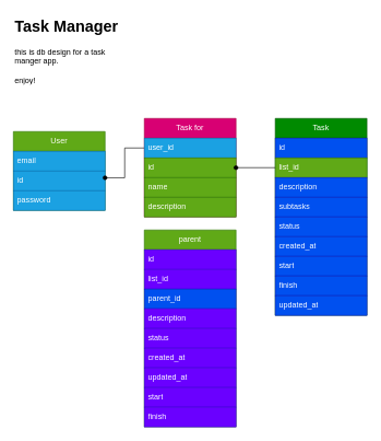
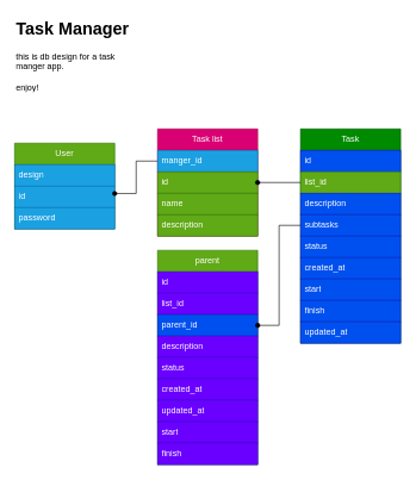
  <mxCell id="0" />
  <mxCell id="1" parent="0" />
  <mxCell id="2" value="User" style="swimlane;fontStyle=0;childLayout=stackLayout;horizontal=1;startSize=30;horizontalStack=0;resizeParent=1;resizeParentMax=0;resizeLast=0;collapsible=1;marginBottom=0;whiteSpace=wrap;html=1;fillColor=#60a917;fontColor=#ffffff;strokeColor=#2D7600;" parent="1" vertex="1"><mxGeometry x="20" y="200" width="140" height="120" as="geometry" /></mxCell>
- <mxCell id="3" value="email" style="text;strokeColor=#006EAF;fillColor=#1ba1e2;align=left;verticalAlign=middle;spacingLeft=4;spacingRight=4;overflow=hidden;points=[[0,0.5],[1,0.5]];portConstraint=eastwest;rotatable=0;whiteSpace=wrap;html=1;fontColor=#ffffff;" parent="2" vertex="1"><mxGeometry y="30" width="140" height="30" as="geometry" /></mxCell>
+ <mxCell id="3" value="design" style="text;strokeColor=#006EAF;fillColor=#1ba1e2;align=left;verticalAlign=middle;spacingLeft=4;spacingRight=4;overflow=hidden;points=[[0,0.5],[1,0.5]];portConstraint=eastwest;rotatable=0;whiteSpace=wrap;html=1;fontColor=#ffffff;" parent="2" vertex="1"><mxGeometry y="30" width="140" height="30" as="geometry" /></mxCell>
  <mxCell id="4" value="id" style="text;strokeColor=#006EAF;fillColor=#1ba1e2;align=left;verticalAlign=middle;spacingLeft=4;spacingRight=4;overflow=hidden;points=[[0,0.5],[1,0.5]];portConstraint=eastwest;rotatable=0;whiteSpace=wrap;html=1;fontColor=#ffffff;" parent="2" vertex="1"><mxGeometry y="60" width="140" height="30" as="geometry" /></mxCell>
  <mxCell id="5" value="password" style="text;strokeColor=#006EAF;fillColor=#1ba1e2;align=left;verticalAlign=middle;spacingLeft=4;spacingRight=4;overflow=hidden;points=[[0,0.5],[1,0.5]];portConstraint=eastwest;rotatable=0;whiteSpace=wrap;html=1;fontColor=#ffffff;" parent="2" vertex="1"><mxGeometry y="90" width="140" height="30" as="geometry" /></mxCell>
  <mxCell id="6" value="Task" style="swimlane;fontStyle=0;childLayout=stackLayout;horizontal=1;startSize=30;horizontalStack=0;resizeParent=1;resizeParentMax=0;resizeLast=0;collapsible=1;marginBottom=0;whiteSpace=wrap;html=1;fillColor=#008a00;fontColor=#ffffff;strokeColor=#005700;" parent="1" vertex="1"><mxGeometry x="420" y="180" width="140" height="300" as="geometry" /></mxCell>
  <mxCell id="7" value="id" style="text;strokeColor=#001DBC;fillColor=#0050ef;align=left;verticalAlign=middle;spacingLeft=4;spacingRight=4;overflow=hidden;points=[[0,0.5],[1,0.5]];portConstraint=eastwest;rotatable=0;whiteSpace=wrap;html=1;fontColor=#ffffff;" parent="6" vertex="1"><mxGeometry y="30" width="140" height="30" as="geometry" /></mxCell>
  <mxCell id="8" value="list_id" style="text;strokeColor=#2D7600;fillColor=#60a917;align=left;verticalAlign=middle;spacingLeft=4;spacingRight=4;overflow=hidden;points=[[0,0.5],[1,0.5]];portConstraint=eastwest;rotatable=0;whiteSpace=wrap;html=1;fontColor=#ffffff;" vertex="1" parent="6"><mxGeometry y="60" width="140" height="30" as="geometry" /></mxCell>
  <mxCell id="9" value="description" style="text;strokeColor=#001DBC;fillColor=#0050ef;align=left;verticalAlign=middle;spacingLeft=4;spacingRight=4;overflow=hidden;points=[[0,0.5],[1,0.5]];portConstraint=eastwest;rotatable=0;whiteSpace=wrap;html=1;fontColor=#ffffff;" parent="6" vertex="1"><mxGeometry y="90" width="140" height="30" as="geometry" /></mxCell>
  <mxCell id="10" value="subtasks" style="text;strokeColor=#001DBC;fillColor=#0050ef;align=left;verticalAlign=middle;spacingLeft=4;spacingRight=4;overflow=hidden;points=[[0,0.5],[1,0.5]];portConstraint=eastwest;rotatable=0;whiteSpace=wrap;html=1;fontColor=#ffffff;" parent="6" vertex="1"><mxGeometry y="120" width="140" height="30" as="geometry" /></mxCell>
  <mxCell id="11" value="status" style="text;strokeColor=#001DBC;fillColor=#0050ef;align=left;verticalAlign=middle;spacingLeft=4;spacingRight=4;overflow=hidden;points=[[0,0.5],[1,0.5]];portConstraint=eastwest;rotatable=0;whiteSpace=wrap;html=1;fontColor=#ffffff;" parent="6" vertex="1"><mxGeometry y="150" width="140" height="30" as="geometry" /></mxCell>
  <mxCell id="12" value="created_at" style="text;strokeColor=#001DBC;fillColor=#0050ef;align=left;verticalAlign=middle;spacingLeft=4;spacingRight=4;overflow=hidden;points=[[0,0.5],[1,0.5]];portConstraint=eastwest;rotatable=0;whiteSpace=wrap;html=1;fontColor=#ffffff;" parent="6" vertex="1"><mxGeometry y="180" width="140" height="30" as="geometry" /></mxCell>
  <mxCell id="13" value="start" style="text;strokeColor=#001DBC;fillColor=#0050ef;align=left;verticalAlign=middle;spacingLeft=4;spacingRight=4;overflow=hidden;points=[[0,0.5],[1,0.5]];portConstraint=eastwest;rotatable=0;whiteSpace=wrap;html=1;fontColor=#ffffff;" vertex="1" parent="6"><mxGeometry y="210" width="140" height="30" as="geometry" /></mxCell>
  <mxCell id="14" value="finish" style="text;strokeColor=#001DBC;fillColor=#0050ef;align=left;verticalAlign=middle;spacingLeft=4;spacingRight=4;overflow=hidden;points=[[0,0.5],[1,0.5]];portConstraint=eastwest;rotatable=0;whiteSpace=wrap;html=1;fontColor=#ffffff;" vertex="1" parent="6"><mxGeometry y="240" width="140" height="30" as="geometry" /></mxCell>
  <mxCell id="15" value="updated_at" style="text;strokeColor=#001DBC;fillColor=#0050ef;align=left;verticalAlign=middle;spacingLeft=4;spacingRight=4;overflow=hidden;points=[[0,0.5],[1,0.5]];portConstraint=eastwest;rotatable=0;whiteSpace=wrap;html=1;fontColor=#ffffff;" parent="6" vertex="1"><mxGeometry y="270" width="140" height="30" as="geometry" /></mxCell>
  <mxCell id="16" style="edgeStyle=orthogonalEdgeStyle;rounded=0;orthogonalLoop=1;jettySize=auto;html=1;entryX=1;entryY=0.347;entryDx=0;entryDy=0;entryPerimeter=0;endArrow=oval;endFill=1;" parent="1" source="30" target="4" edge="1"><mxGeometry relative="1" as="geometry" /></mxCell>
  <mxCell id="17" value="parent" style="swimlane;fontStyle=0;childLayout=stackLayout;horizontal=1;startSize=30;horizontalStack=0;resizeParent=1;resizeParentMax=0;resizeLast=0;collapsible=1;marginBottom=0;whiteSpace=wrap;html=1;fillColor=#60a917;fontColor=#ffffff;strokeColor=#2D7600;" parent="1" vertex="1"><mxGeometry x="220" y="350" width="140" height="300" as="geometry" /></mxCell>
  <mxCell id="18" value="id" style="text;strokeColor=#3700CC;fillColor=#6a00ff;align=left;verticalAlign=middle;spacingLeft=4;spacingRight=4;overflow=hidden;points=[[0,0.5],[1,0.5]];portConstraint=eastwest;rotatable=0;whiteSpace=wrap;html=1;fontColor=#ffffff;" parent="17" vertex="1"><mxGeometry y="30" width="140" height="30" as="geometry" /></mxCell>
  <mxCell id="19" value="list_id" style="text;strokeColor=#3700CC;fillColor=#6a00ff;align=left;verticalAlign=middle;spacingLeft=4;spacingRight=4;overflow=hidden;points=[[0,0.5],[1,0.5]];portConstraint=eastwest;rotatable=0;whiteSpace=wrap;html=1;fontColor=#ffffff;" vertex="1" parent="17"><mxGeometry y="60" width="140" height="30" as="geometry" /></mxCell>
  <mxCell id="20" value="parent_id" style="text;strokeColor=#001DBC;fillColor=#0050ef;align=left;verticalAlign=middle;spacingLeft=4;spacingRight=4;overflow=hidden;points=[[0,0.5],[1,0.5]];portConstraint=eastwest;rotatable=0;whiteSpace=wrap;html=1;fontColor=#ffffff;" parent="17" vertex="1"><mxGeometry y="90" width="140" height="30" as="geometry" /></mxCell>
  <mxCell id="21" value="description" style="text;strokeColor=#3700CC;fillColor=#6a00ff;align=left;verticalAlign=middle;spacingLeft=4;spacingRight=4;overflow=hidden;points=[[0,0.5],[1,0.5]];portConstraint=eastwest;rotatable=0;whiteSpace=wrap;html=1;fontColor=#ffffff;" parent="17" vertex="1"><mxGeometry y="120" width="140" height="30" as="geometry" /></mxCell>
  <mxCell id="22" value="status" style="text;strokeColor=#3700CC;fillColor=#6a00ff;align=left;verticalAlign=middle;spacingLeft=4;spacingRight=4;overflow=hidden;points=[[0,0.5],[1,0.5]];portConstraint=eastwest;rotatable=0;whiteSpace=wrap;html=1;fontColor=#ffffff;" parent="17" vertex="1"><mxGeometry y="150" width="140" height="30" as="geometry" /></mxCell>
  <mxCell id="23" value="created_at" style="text;strokeColor=#3700CC;fillColor=#6a00ff;align=left;verticalAlign=middle;spacingLeft=4;spacingRight=4;overflow=hidden;points=[[0,0.5],[1,0.5]];portConstraint=eastwest;rotatable=0;whiteSpace=wrap;html=1;fontColor=#ffffff;" parent="17" vertex="1"><mxGeometry y="180" width="140" height="30" as="geometry" /></mxCell>
  <mxCell id="24" value="updated_at" style="text;strokeColor=#3700CC;fillColor=#6a00ff;align=left;verticalAlign=middle;spacingLeft=4;spacingRight=4;overflow=hidden;points=[[0,0.5],[1,0.5]];portConstraint=eastwest;rotatable=0;whiteSpace=wrap;html=1;fontColor=#ffffff;" parent="17" vertex="1"><mxGeometry y="210" width="140" height="30" as="geometry" /></mxCell>
  <mxCell id="25" value="start" style="text;strokeColor=#3700CC;fillColor=#6a00ff;align=left;verticalAlign=middle;spacingLeft=4;spacingRight=4;overflow=hidden;points=[[0,0.5],[1,0.5]];portConstraint=eastwest;rotatable=0;whiteSpace=wrap;html=1;fontColor=#ffffff;" parent="17" vertex="1"><mxGeometry y="240" width="140" height="30" as="geometry" /></mxCell>
  <mxCell id="26" value="finish" style="text;strokeColor=#3700CC;fillColor=#6a00ff;align=left;verticalAlign=middle;spacingLeft=4;spacingRight=4;overflow=hidden;points=[[0,0.5],[1,0.5]];portConstraint=eastwest;rotatable=0;whiteSpace=wrap;html=1;fontColor=#ffffff;" parent="17" vertex="1"><mxGeometry y="270" width="140" height="30" as="geometry" /></mxCell>
+ <mxCell id="27" style="edgeStyle=orthogonalEdgeStyle;rounded=0;orthogonalLoop=1;jettySize=auto;html=1;endArrow=oval;endFill=1;" parent="1" source="10" target="20" edge="1"><mxGeometry relative="1" as="geometry" /></mxCell>
  <mxCell id="28" value="&lt;h1 style=&quot;margin-top: 0px;&quot;&gt;Task Manager&lt;/h1&gt;&lt;div&gt;this is db design for a task manger app.&lt;/div&gt;&lt;div&gt;&lt;br&gt;&lt;/div&gt;&lt;div&gt;enjoy!&lt;/div&gt;" style="text;html=1;whiteSpace=wrap;overflow=hidden;rounded=0;" parent="1" vertex="1"><mxGeometry x="20" y="20" width="180" height="120" as="geometry" /></mxCell>
- <mxCell id="29" value="Task for" style="swimlane;fontStyle=0;childLayout=stackLayout;horizontal=1;startSize=30;horizontalStack=0;resizeParent=1;resizeParentMax=0;resizeLast=0;collapsible=1;marginBottom=0;whiteSpace=wrap;html=1;fillColor=#d80073;fontColor=#ffffff;strokeColor=#A50040;" vertex="1" parent="1"><mxGeometry x="220" y="180" width="140" height="150" as="geometry" /></mxCell>
- <mxCell id="30" value="user_id" style="text;strokeColor=#006EAF;fillColor=#1ba1e2;align=left;verticalAlign=middle;spacingLeft=4;spacingRight=4;overflow=hidden;points=[[0,0.5],[1,0.5]];portConstraint=eastwest;rotatable=0;whiteSpace=wrap;html=1;fontColor=#ffffff;" parent="29" vertex="1"><mxGeometry y="30" width="140" height="30" as="geometry" /></mxCell>
+ <mxCell id="29" value="Task list" style="swimlane;fontStyle=0;childLayout=stackLayout;horizontal=1;startSize=30;horizontalStack=0;resizeParent=1;resizeParentMax=0;resizeLast=0;collapsible=1;marginBottom=0;whiteSpace=wrap;html=1;fillColor=#d80073;fontColor=#ffffff;strokeColor=#A50040;" vertex="1" parent="1"><mxGeometry x="220" y="180" width="140" height="150" as="geometry" /></mxCell>
+ <mxCell id="30" value="manger_id" style="text;strokeColor=#006EAF;fillColor=#1ba1e2;align=left;verticalAlign=middle;spacingLeft=4;spacingRight=4;overflow=hidden;points=[[0,0.5],[1,0.5]];portConstraint=eastwest;rotatable=0;whiteSpace=wrap;html=1;fontColor=#ffffff;" parent="29" vertex="1"><mxGeometry y="30" width="140" height="30" as="geometry" /></mxCell>
  <mxCell id="31" value="id" style="text;strokeColor=#2D7600;fillColor=#60a917;align=left;verticalAlign=middle;spacingLeft=4;spacingRight=4;overflow=hidden;points=[[0,0.5],[1,0.5]];portConstraint=eastwest;rotatable=0;whiteSpace=wrap;html=1;fontColor=#ffffff;" vertex="1" parent="29"><mxGeometry y="60" width="140" height="30" as="geometry" /></mxCell>
  <mxCell id="32" value="name" style="text;strokeColor=#2D7600;fillColor=#60a917;align=left;verticalAlign=middle;spacingLeft=4;spacingRight=4;overflow=hidden;points=[[0,0.5],[1,0.5]];portConstraint=eastwest;rotatable=0;whiteSpace=wrap;html=1;fontColor=#ffffff;" vertex="1" parent="29"><mxGeometry y="90" width="140" height="30" as="geometry" /></mxCell>
  <mxCell id="33" value="description" style="text;strokeColor=#2D7600;fillColor=#60a917;align=left;verticalAlign=middle;spacingLeft=4;spacingRight=4;overflow=hidden;points=[[0,0.5],[1,0.5]];portConstraint=eastwest;rotatable=0;whiteSpace=wrap;html=1;fontColor=#ffffff;" vertex="1" parent="29"><mxGeometry y="120" width="140" height="30" as="geometry" /></mxCell>
  <mxCell id="34" style="edgeStyle=orthogonalEdgeStyle;rounded=0;orthogonalLoop=1;jettySize=auto;html=1;endArrow=oval;endFill=1;" edge="1" parent="1" source="8" target="31"><mxGeometry relative="1" as="geometry" /></mxCell>
